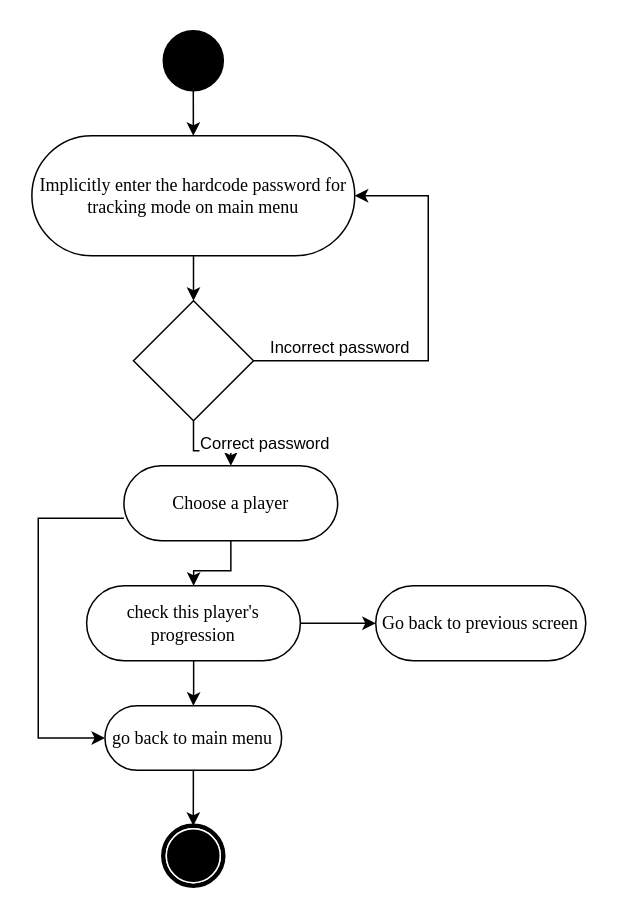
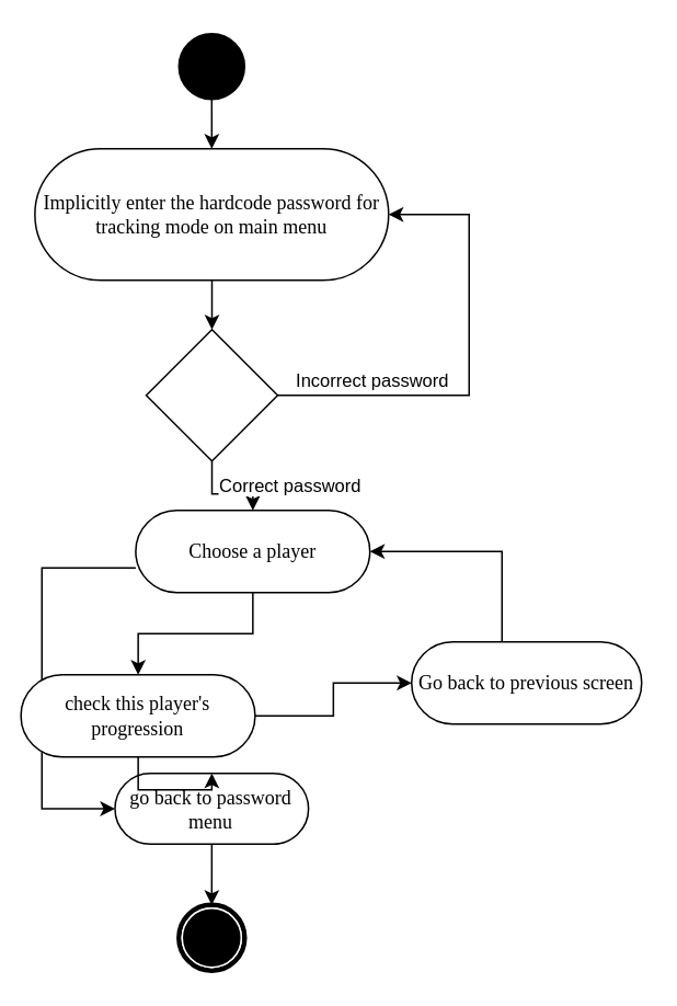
  <mxCell id="0" />
  <mxCell id="1" parent="0" />
  <mxCell id="2" value="" style="edgeStyle=orthogonalEdgeStyle;rounded=0;orthogonalLoop=1;jettySize=auto;html=1;entryX=0;entryY=0.5;entryDx=0;entryDy=0;" parent="1" source="4" target="8" edge="1"><mxGeometry relative="1" as="geometry"><mxPoint x="-35" y="510" as="targetPoint" /><Array as="points"><mxPoint x="25" y="345" /><mxPoint x="25" y="492" /></Array></mxGeometry></mxCell>
  <mxCell id="3" value="" style="edgeStyle=orthogonalEdgeStyle;rounded=0;orthogonalLoop=1;jettySize=auto;html=1;" edge="1" parent="1" source="4" target="19"><mxGeometry relative="1" as="geometry" /></mxCell>
  <mxCell id="4" value="Choose a player" style="rounded=1;whiteSpace=wrap;html=1;shadow=0;comic=0;labelBackgroundColor=none;strokeWidth=1;fontFamily=Verdana;fontSize=12;align=center;arcSize=50;" parent="1" vertex="1"><mxGeometry x="82.11" y="310" width="142.5" height="50" as="geometry" /></mxCell>
  <mxCell id="5" value="" style="edgeStyle=orthogonalEdgeStyle;rounded=0;orthogonalLoop=1;jettySize=auto;html=1;entryX=0.5;entryY=0;entryDx=0;entryDy=0;" parent="1" source="6" target="11" edge="1"><mxGeometry relative="1" as="geometry"><mxPoint x="77.25" y="90" as="targetPoint" /></mxGeometry></mxCell>
  <mxCell id="6" value="" style="ellipse;whiteSpace=wrap;html=1;rounded=0;shadow=0;comic=0;labelBackgroundColor=none;strokeWidth=1;fillColor=#000000;fontFamily=Verdana;fontSize=12;align=center;" parent="1" vertex="1"><mxGeometry x="108.36" y="20" width="40" height="40" as="geometry" /></mxCell>
  <mxCell id="7" value="" style="edgeStyle=orthogonalEdgeStyle;rounded=0;orthogonalLoop=1;jettySize=auto;html=1;" parent="1" source="8" target="9" edge="1"><mxGeometry relative="1" as="geometry" /></mxCell>
- <mxCell id="8" value="go back to main menu" style="rounded=1;whiteSpace=wrap;html=1;shadow=0;comic=0;labelBackgroundColor=none;strokeWidth=1;fontFamily=Verdana;fontSize=12;align=center;arcSize=50;" parent="1" vertex="1"><mxGeometry x="69.49" y="470" width="117.75" height="43" as="geometry" /></mxCell>
+ <mxCell id="8" value="go back to password menu" style="rounded=1;whiteSpace=wrap;html=1;shadow=0;comic=0;labelBackgroundColor=none;strokeWidth=1;fontFamily=Verdana;fontSize=12;align=center;arcSize=50;" parent="1" vertex="1"><mxGeometry x="69.49" y="470" width="117.75" height="43" as="geometry" /></mxCell>
  <mxCell id="9" value="" style="shape=mxgraph.bpmn.shape;html=1;verticalLabelPosition=bottom;labelBackgroundColor=#ffffff;verticalAlign=top;perimeter=ellipsePerimeter;outline=end;symbol=terminate;rounded=0;shadow=0;comic=0;strokeWidth=1;fontFamily=Verdana;fontSize=12;align=center;" parent="1" vertex="1"><mxGeometry x="108.36" y="550" width="40" height="40" as="geometry" /></mxCell>
  <mxCell id="10" value="" style="edgeStyle=orthogonalEdgeStyle;rounded=0;orthogonalLoop=1;jettySize=auto;html=1;" parent="1" source="11" target="16" edge="1"><mxGeometry relative="1" as="geometry" /></mxCell>
  <mxCell id="11" value="Implicitly enter the hardcode password for tracking mode on main menu" style="rounded=1;whiteSpace=wrap;html=1;shadow=0;comic=0;labelBackgroundColor=none;strokeWidth=1;fontFamily=Verdana;fontSize=12;align=center;arcSize=50;" parent="1" vertex="1"><mxGeometry x="20.75" y="90" width="215.25" height="80" as="geometry" /></mxCell>
  <mxCell id="12" value="" style="edgeStyle=orthogonalEdgeStyle;rounded=0;orthogonalLoop=1;jettySize=auto;html=1;entryX=1;entryY=0.5;entryDx=0;entryDy=0;" parent="1" source="16" target="11" edge="1"><mxGeometry relative="1" as="geometry"><mxPoint x="248.5" y="240" as="targetPoint" /><Array as="points"><mxPoint x="285" y="240" /><mxPoint x="285" y="130" /></Array></mxGeometry></mxCell>
  <mxCell id="13" value="Incorrect password" style="edgeLabel;html=1;align=center;verticalAlign=middle;resizable=0;points=[];" parent="12" vertex="1" connectable="0"><mxGeometry x="0.214" y="3" relative="1" as="geometry"><mxPoint x="-57" y="41" as="offset" /></mxGeometry></mxCell>
  <mxCell id="14" value="" style="edgeStyle=orthogonalEdgeStyle;rounded=0;orthogonalLoop=1;jettySize=auto;html=1;" parent="1" source="16" target="4" edge="1"><mxGeometry relative="1" as="geometry" /></mxCell>
  <mxCell id="15" value="Correct password" style="edgeLabel;html=1;align=center;verticalAlign=middle;resizable=0;points=[];" parent="14" vertex="1" connectable="0"><mxGeometry x="-0.451" y="-1" relative="1" as="geometry"><mxPoint x="48" y="-1" as="offset" /></mxGeometry></mxCell>
  <mxCell id="16" value="" style="rhombus;whiteSpace=wrap;html=1;" parent="1" vertex="1"><mxGeometry x="88.5" y="200" width="80" height="80" as="geometry" /></mxCell>
  <mxCell id="17" value="" style="edgeStyle=orthogonalEdgeStyle;rounded=0;orthogonalLoop=1;jettySize=auto;html=1;" parent="1" source="19" target="8" edge="1"><mxGeometry relative="1" as="geometry" /></mxCell>
  <mxCell id="18" value="" style="edgeStyle=orthogonalEdgeStyle;rounded=0;orthogonalLoop=1;jettySize=auto;html=1;" edge="1" parent="1" source="19" target="21"><mxGeometry relative="1" as="geometry" /></mxCell>
- <mxCell id="19" value="check this player's progression" style="rounded=1;whiteSpace=wrap;html=1;shadow=0;comic=0;labelBackgroundColor=none;strokeWidth=1;fontFamily=Verdana;fontSize=12;align=center;arcSize=50;" parent="1" vertex="1"><mxGeometry x="57.25" y="390" width="142.5" height="50" as="geometry" /></mxCell>
+ <mxCell id="19" value="check this player's progression" style="rounded=1;whiteSpace=wrap;html=1;shadow=0;comic=0;labelBackgroundColor=none;strokeWidth=1;fontFamily=Verdana;fontSize=12;align=center;arcSize=50;" parent="1" vertex="1"><mxGeometry x="12.25" y="410" width="142.5" height="50" as="geometry" /></mxCell>
+ <mxCell id="20" value="" style="edgeStyle=orthogonalEdgeStyle;rounded=0;orthogonalLoop=1;jettySize=auto;html=1;entryX=1;entryY=0.5;entryDx=0;entryDy=0;" edge="1" parent="1" source="21" target="4"><mxGeometry relative="1" as="geometry"><mxPoint x="316.3" y="315" as="targetPoint" /><Array as="points"><mxPoint x="305" y="335" /></Array></mxGeometry></mxCell>
  <mxCell id="21" value="Go back to previous screen" style="rounded=1;whiteSpace=wrap;html=1;shadow=0;comic=0;labelBackgroundColor=none;strokeWidth=1;fontFamily=Verdana;fontSize=12;align=center;arcSize=50;" vertex="1" parent="1"><mxGeometry x="250" y="390" width="140" height="50" as="geometry" /></mxCell>
